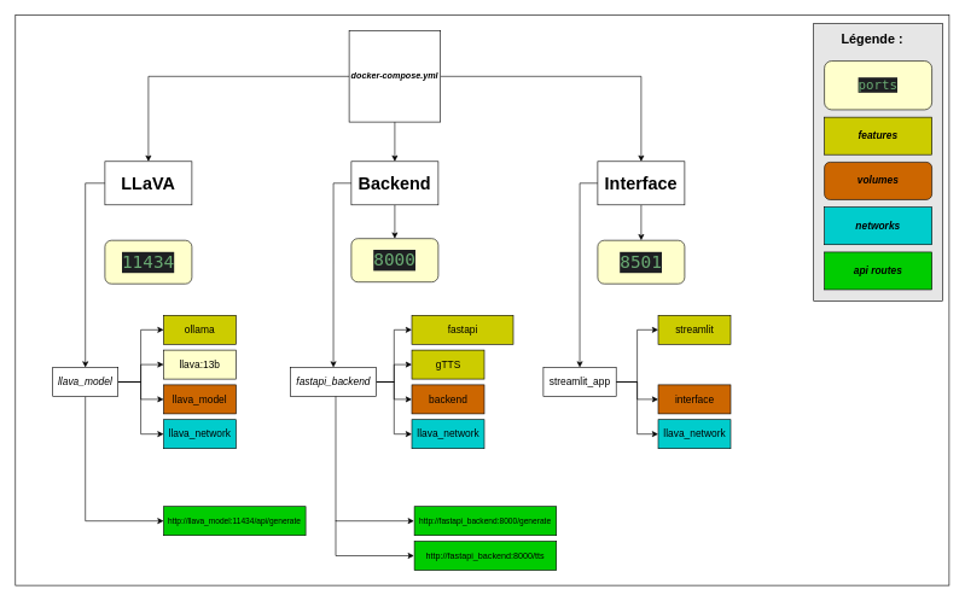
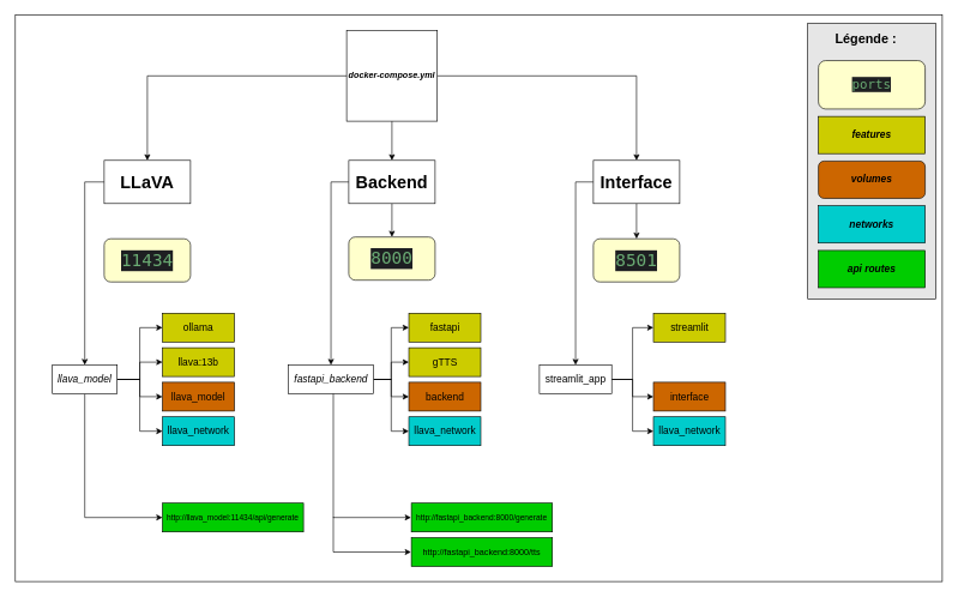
  <mxCell id="0" />
  <mxCell id="1" parent="0" />
  <mxCell id="2" value="" style="rounded=0;whiteSpace=wrap;html=1;" vertex="1" parent="1"><mxGeometry x="20.5" y="20" width="1288.5" height="788" as="geometry" /></mxCell>
  <mxCell id="3" style="edgeStyle=orthogonalEdgeStyle;rounded=0;orthogonalLoop=1;jettySize=auto;html=1;entryX=0.5;entryY=0;entryDx=0;entryDy=0;" edge="1" parent="1" source="4" target="23"><mxGeometry relative="1" as="geometry"><Array as="points"><mxPoint x="117" y="253" /></Array></mxGeometry></mxCell>
  <mxCell id="4" value="&lt;b&gt;&lt;font face=&quot;Helvetica&quot; style=&quot;font-size: 24px;&quot;&gt;LLaVA&lt;/font&gt;&lt;/b&gt;" style="rounded=0;whiteSpace=wrap;html=1;" vertex="1" parent="1"><mxGeometry x="144" y="222.5" width="120" height="60" as="geometry" /></mxCell>
  <mxCell id="5" style="edgeStyle=orthogonalEdgeStyle;rounded=0;orthogonalLoop=1;jettySize=auto;html=1;entryX=0.5;entryY=0;entryDx=0;entryDy=0;" edge="1" parent="1" source="7" target="17"><mxGeometry relative="1" as="geometry" /></mxCell>
  <mxCell id="6" style="edgeStyle=orthogonalEdgeStyle;rounded=0;orthogonalLoop=1;jettySize=auto;html=1;entryX=0.5;entryY=0;entryDx=0;entryDy=0;" edge="1" parent="1" source="7" target="40"><mxGeometry relative="1" as="geometry"><Array as="points"><mxPoint x="800" y="253" /></Array></mxGeometry></mxCell>
  <mxCell id="7" value="&lt;font style=&quot;font-size: 24px;&quot;&gt;&lt;b&gt;Interface&lt;/b&gt;&lt;/font&gt;" style="rounded=0;whiteSpace=wrap;html=1;" vertex="1" parent="1"><mxGeometry x="824" y="222.5" width="120" height="60" as="geometry" /></mxCell>
  <mxCell id="8" style="edgeStyle=orthogonalEdgeStyle;rounded=0;orthogonalLoop=1;jettySize=auto;html=1;" edge="1" parent="1" source="10" target="16"><mxGeometry relative="1" as="geometry" /></mxCell>
  <mxCell id="9" style="edgeStyle=orthogonalEdgeStyle;rounded=0;orthogonalLoop=1;jettySize=auto;html=1;entryX=0.5;entryY=0;entryDx=0;entryDy=0;" edge="1" parent="1" source="10" target="32"><mxGeometry relative="1" as="geometry"><Array as="points"><mxPoint x="460" y="253" /></Array></mxGeometry></mxCell>
  <mxCell id="10" value="&lt;font style=&quot;font-size: 24px;&quot;&gt;&lt;b&gt;Backend&lt;/b&gt;&lt;/font&gt;" style="rounded=0;whiteSpace=wrap;html=1;" vertex="1" parent="1"><mxGeometry x="484" y="222.5" width="120" height="60" as="geometry" /></mxCell>
  <mxCell id="11" style="edgeStyle=orthogonalEdgeStyle;rounded=0;orthogonalLoop=1;jettySize=auto;html=1;entryX=0.5;entryY=0;entryDx=0;entryDy=0;" edge="1" parent="1" source="14" target="4"><mxGeometry relative="1" as="geometry" /></mxCell>
  <mxCell id="12" style="edgeStyle=orthogonalEdgeStyle;rounded=0;orthogonalLoop=1;jettySize=auto;html=1;entryX=0.5;entryY=0;entryDx=0;entryDy=0;" edge="1" parent="1" source="14" target="10"><mxGeometry relative="1" as="geometry" /></mxCell>
  <mxCell id="13" style="edgeStyle=orthogonalEdgeStyle;rounded=0;orthogonalLoop=1;jettySize=auto;html=1;" edge="1" parent="1" source="14" target="7"><mxGeometry relative="1" as="geometry" /></mxCell>
  <mxCell id="14" value="&lt;i&gt;&lt;b&gt;docker-compose.yml&lt;/b&gt;&lt;/i&gt;" style="whiteSpace=wrap;html=1;aspect=fixed;fillColor=#FFFFFF;" vertex="1" parent="1"><mxGeometry x="481" y="42" width="126" height="126" as="geometry" /></mxCell>
  <mxCell id="15" value="&lt;div style=&quot;background-color:#1e1f22;color:#bcbec4&quot;&gt;&lt;pre style=&quot;font-family: &amp;quot;JetBrains Mono&amp;quot;, monospace;&quot;&gt;&lt;span style=&quot;color: rgb(106, 171, 115);&quot;&gt;&lt;font style=&quot;font-size: 24px;&quot;&gt;11434&lt;/font&gt;&lt;/span&gt;&lt;/pre&gt;&lt;/div&gt;" style="rounded=1;whiteSpace=wrap;html=1;fillColor=#FFFFCC;" vertex="1" parent="1"><mxGeometry x="144" y="331.5" width="120" height="60" as="geometry" /></mxCell>
  <mxCell id="16" value="&lt;div style=&quot;background-color:#1e1f22;color:#bcbec4&quot;&gt;&lt;pre style=&quot;font-family: &amp;quot;JetBrains Mono&amp;quot;, monospace;&quot;&gt;&lt;span style=&quot;color: rgb(106, 171, 115);&quot;&gt;&lt;font style=&quot;font-size: 24px;&quot;&gt;8000&lt;/font&gt;&lt;/span&gt;&lt;/pre&gt;&lt;/div&gt;" style="rounded=1;whiteSpace=wrap;html=1;fillColor=#FFFFCC;" vertex="1" parent="1"><mxGeometry x="484" y="329" width="120" height="60" as="geometry" /></mxCell>
  <mxCell id="17" value="&lt;div style=&quot;background-color:#1e1f22;color:#bcbec4&quot;&gt;&lt;pre style=&quot;font-family: &amp;quot;JetBrains Mono&amp;quot;, monospace;&quot;&gt;&lt;span style=&quot;color: rgb(106, 171, 115);&quot;&gt;&lt;font style=&quot;font-size: 24px;&quot;&gt;8501&lt;/font&gt;&lt;/span&gt;&lt;/pre&gt;&lt;/div&gt;" style="rounded=1;whiteSpace=wrap;html=1;fillColor=#FFFFCC;" vertex="1" parent="1"><mxGeometry x="824" y="331.5" width="120" height="60" as="geometry" /></mxCell>
  <mxCell id="18" style="edgeStyle=orthogonalEdgeStyle;rounded=0;orthogonalLoop=1;jettySize=auto;html=1;entryX=0;entryY=0.5;entryDx=0;entryDy=0;" edge="1" parent="1" source="23" target="25"><mxGeometry relative="1" as="geometry" /></mxCell>
  <mxCell id="19" style="edgeStyle=orthogonalEdgeStyle;rounded=0;orthogonalLoop=1;jettySize=auto;html=1;entryX=0;entryY=0.5;entryDx=0;entryDy=0;" edge="1" parent="1" source="23" target="26"><mxGeometry relative="1" as="geometry" /></mxCell>
  <mxCell id="20" style="edgeStyle=orthogonalEdgeStyle;rounded=0;orthogonalLoop=1;jettySize=auto;html=1;entryX=0;entryY=0.5;entryDx=0;entryDy=0;" edge="1" parent="1" source="23" target="24"><mxGeometry relative="1" as="geometry" /></mxCell>
  <mxCell id="21" style="edgeStyle=orthogonalEdgeStyle;rounded=0;orthogonalLoop=1;jettySize=auto;html=1;entryX=0;entryY=0.5;entryDx=0;entryDy=0;" edge="1" parent="1" source="23" target="27"><mxGeometry relative="1" as="geometry" /></mxCell>
  <mxCell id="22" style="edgeStyle=orthogonalEdgeStyle;rounded=0;orthogonalLoop=1;jettySize=auto;html=1;entryX=0;entryY=0.5;entryDx=0;entryDy=0;" edge="1" parent="1" source="23" target="44"><mxGeometry relative="1" as="geometry"><mxPoint x="117" y="723" as="targetPoint" /><Array as="points"><mxPoint x="117" y="719" /></Array></mxGeometry></mxCell>
  <mxCell id="23" value="&lt;div&gt;&lt;font face=&quot;Helvetica&quot; style=&quot;font-size: 14px;&quot;&gt;&lt;i&gt;llava_model&lt;/i&gt;&lt;/font&gt;&lt;/div&gt;" style="rounded=0;whiteSpace=wrap;html=1;" vertex="1" parent="1"><mxGeometry x="72" y="507" width="90" height="40" as="geometry" /></mxCell>
  <mxCell id="24" value="&lt;font face=&quot;Helvetica&quot; style=&quot;font-size: 14px;&quot;&gt;ollama&lt;/font&gt;" style="rounded=0;whiteSpace=wrap;html=1;fillColor=#CCCC00;" vertex="1" parent="1"><mxGeometry x="225" y="435" width="100" height="40" as="geometry" /></mxCell>
- <mxCell id="25" value="&lt;font face=&quot;Helvetica&quot; style=&quot;font-size: 14px;&quot;&gt;llava:13b&lt;/font&gt;" style="rounded=0;whiteSpace=wrap;html=1;fillColor=#ffffcc;" vertex="1" parent="1"><mxGeometry x="225" y="483" width="100" height="40" as="geometry" /></mxCell>
+ <mxCell id="25" value="&lt;font face=&quot;Helvetica&quot; style=&quot;font-size: 14px;&quot;&gt;llava:13b&lt;/font&gt;" style="rounded=0;whiteSpace=wrap;html=1;fillColor=#CCCC00;" vertex="1" parent="1"><mxGeometry x="225" y="483" width="100" height="40" as="geometry" /></mxCell>
  <mxCell id="26" value="&lt;font face=&quot;Helvetica&quot; style=&quot;font-size: 14px;&quot;&gt;llava_model&lt;/font&gt;" style="rounded=0;whiteSpace=wrap;html=1;fillColor=#CC6600;" vertex="1" parent="1"><mxGeometry x="225" y="531" width="100" height="40" as="geometry" /></mxCell>
  <mxCell id="27" value="&lt;font face=&quot;Helvetica&quot; style=&quot;font-size: 14px;&quot;&gt;llava_network&lt;/font&gt;" style="rounded=0;whiteSpace=wrap;html=1;fillColor=#00CCCC;" vertex="1" parent="1"><mxGeometry x="225" y="579" width="100" height="40" as="geometry" /></mxCell>
  <mxCell id="28" style="edgeStyle=orthogonalEdgeStyle;rounded=0;orthogonalLoop=1;jettySize=auto;html=1;entryX=0;entryY=0.5;entryDx=0;entryDy=0;" edge="1" source="32" target="34" parent="1"><mxGeometry relative="1" as="geometry" /></mxCell>
  <mxCell id="29" style="edgeStyle=orthogonalEdgeStyle;rounded=0;orthogonalLoop=1;jettySize=auto;html=1;entryX=0;entryY=0.5;entryDx=0;entryDy=0;" edge="1" source="32" target="35" parent="1"><mxGeometry relative="1" as="geometry" /></mxCell>
  <mxCell id="30" style="edgeStyle=orthogonalEdgeStyle;rounded=0;orthogonalLoop=1;jettySize=auto;html=1;entryX=0;entryY=0.5;entryDx=0;entryDy=0;" edge="1" source="32" target="33" parent="1"><mxGeometry relative="1" as="geometry" /></mxCell>
  <mxCell id="31" style="edgeStyle=orthogonalEdgeStyle;rounded=0;orthogonalLoop=1;jettySize=auto;html=1;entryX=0;entryY=0.5;entryDx=0;entryDy=0;" edge="1" source="32" target="36" parent="1"><mxGeometry relative="1" as="geometry" /></mxCell>
  <mxCell id="32" value="&lt;div&gt;&lt;font face=&quot;Helvetica&quot; style=&quot;font-size: 14px;&quot;&gt;&lt;i&gt;fastapi_backend&lt;/i&gt;&lt;/font&gt;&lt;/div&gt;" style="rounded=0;whiteSpace=wrap;html=1;" vertex="1" parent="1"><mxGeometry x="400" y="507" width="118.5" height="40" as="geometry" /></mxCell>
- <mxCell id="33" value="&lt;font face=&quot;Helvetica&quot; style=&quot;font-size: 14px;&quot;&gt;fastapi&lt;/font&gt;" style="rounded=0;whiteSpace=wrap;html=1;fillColor=#CCCC00;" vertex="1" parent="1"><mxGeometry x="567.5" y="435" width="140" height="40" as="geometry" /></mxCell>
+ <mxCell id="33" value="&lt;font face=&quot;Helvetica&quot; style=&quot;font-size: 14px;&quot;&gt;fastapi&lt;/font&gt;" style="rounded=0;whiteSpace=wrap;html=1;fillColor=#CCCC00;" vertex="1" parent="1"><mxGeometry x="567.5" y="435" width="100" height="40" as="geometry" /></mxCell>
  <mxCell id="34" value="&lt;font face=&quot;Helvetica&quot; style=&quot;font-size: 14px;&quot;&gt;gTTS&lt;/font&gt;" style="rounded=0;whiteSpace=wrap;html=1;fillColor=#CCCC00;" vertex="1" parent="1"><mxGeometry x="567.5" y="483" width="100" height="40" as="geometry" /></mxCell>
  <mxCell id="35" value="&lt;font face=&quot;Helvetica&quot; style=&quot;font-size: 14px;&quot;&gt;backend&lt;/font&gt;" style="rounded=0;whiteSpace=wrap;html=1;fillColor=#CC6600;" vertex="1" parent="1"><mxGeometry x="567.5" y="531" width="100" height="40" as="geometry" /></mxCell>
  <mxCell id="36" value="&lt;font face=&quot;Helvetica&quot; style=&quot;font-size: 14px;&quot;&gt;llava_network&lt;/font&gt;" style="rounded=0;whiteSpace=wrap;html=1;fillColor=#00CCCC;" vertex="1" parent="1"><mxGeometry x="567.5" y="579" width="100" height="40" as="geometry" /></mxCell>
  <mxCell id="37" style="edgeStyle=orthogonalEdgeStyle;rounded=0;orthogonalLoop=1;jettySize=auto;html=1;entryX=0;entryY=0.5;entryDx=0;entryDy=0;" edge="1" source="40" target="42" parent="1"><mxGeometry relative="1" as="geometry" /></mxCell>
  <mxCell id="38" style="edgeStyle=orthogonalEdgeStyle;rounded=0;orthogonalLoop=1;jettySize=auto;html=1;entryX=0;entryY=0.5;entryDx=0;entryDy=0;" edge="1" source="40" target="41" parent="1"><mxGeometry relative="1" as="geometry" /></mxCell>
  <mxCell id="39" style="edgeStyle=orthogonalEdgeStyle;rounded=0;orthogonalLoop=1;jettySize=auto;html=1;entryX=0;entryY=0.5;entryDx=0;entryDy=0;" edge="1" source="40" target="43" parent="1"><mxGeometry relative="1" as="geometry" /></mxCell>
  <mxCell id="40" value="&lt;font face=&quot;Helvetica&quot; style=&quot;font-size: 14px;&quot;&gt;streamlit_app&lt;/font&gt;" style="rounded=0;whiteSpace=wrap;html=1;" vertex="1" parent="1"><mxGeometry x="749" y="507" width="100.5" height="40" as="geometry" /></mxCell>
  <mxCell id="41" value="&lt;font face=&quot;Helvetica&quot; style=&quot;font-size: 14px;&quot;&gt;streamlit&lt;/font&gt;" style="rounded=0;whiteSpace=wrap;html=1;fillColor=#CCCC00;" vertex="1" parent="1"><mxGeometry x="907.5" y="435" width="100" height="40" as="geometry" /></mxCell>
  <mxCell id="42" value="&lt;font face=&quot;Helvetica&quot; style=&quot;font-size: 14px;&quot;&gt;interface&lt;/font&gt;" style="rounded=0;whiteSpace=wrap;html=1;fillColor=#CC6600;" vertex="1" parent="1"><mxGeometry x="907.5" y="531" width="100" height="40" as="geometry" /></mxCell>
  <mxCell id="43" value="&lt;font face=&quot;Helvetica&quot; style=&quot;font-size: 14px;&quot;&gt;llava_network&lt;/font&gt;" style="rounded=0;whiteSpace=wrap;html=1;fillColor=#00CCCC;" vertex="1" parent="1"><mxGeometry x="907.5" y="579" width="100" height="40" as="geometry" /></mxCell>
  <mxCell id="44" value="&lt;font style=&quot;font-size: 11px;&quot;&gt;http://llava_model:11434/api/generate&lt;/font&gt;" style="rounded=0;whiteSpace=wrap;html=1;fillColor=#00CC00;" vertex="1" parent="1"><mxGeometry x="225" y="699" width="196" height="40" as="geometry" /></mxCell>
  <mxCell id="45" style="edgeStyle=orthogonalEdgeStyle;rounded=0;orthogonalLoop=1;jettySize=auto;html=1;entryX=0;entryY=0.5;entryDx=0;entryDy=0;" edge="1" parent="1"><mxGeometry relative="1" as="geometry"><mxPoint x="462.5" y="547" as="sourcePoint" /><mxPoint x="570.5" y="719" as="targetPoint" /><Array as="points"><mxPoint x="462.5" y="719" /></Array></mxGeometry></mxCell>
  <mxCell id="46" style="edgeStyle=orthogonalEdgeStyle;rounded=0;orthogonalLoop=1;jettySize=auto;html=1;entryX=0;entryY=0.5;entryDx=0;entryDy=0;" edge="1" parent="1"><mxGeometry relative="1" as="geometry"><mxPoint x="462.5" y="718" as="sourcePoint" /><mxPoint x="570.5" y="767" as="targetPoint" /><Array as="points"><mxPoint x="462.5" y="767" /></Array></mxGeometry></mxCell>
  <mxCell id="47" value="&lt;font style=&quot;font-size: 11px;&quot;&gt;http://fastapi_backend:8000/generate&lt;/font&gt;" style="rounded=0;whiteSpace=wrap;html=1;fillColor=#00CC00;" vertex="1" parent="1"><mxGeometry x="571" y="699" width="196" height="40" as="geometry" /></mxCell>
  <mxCell id="48" value="http://fastapi_backend:8000/tts" style="rounded=0;whiteSpace=wrap;html=1;fillColor=#00CC00;" vertex="1" parent="1"><mxGeometry x="571" y="747" width="196" height="40" as="geometry" /></mxCell>
  <mxCell id="49" value="" style="group" vertex="1" connectable="0" parent="1"><mxGeometry x="1122" y="32" width="178" height="383" as="geometry" /></mxCell>
  <mxCell id="50" value="" style="rounded=0;whiteSpace=wrap;html=1;fillColor=#E6E6E6;" vertex="1" parent="49"><mxGeometry width="178" height="383" as="geometry" /></mxCell>
  <mxCell id="51" value="&lt;font face=&quot;Helvetica&quot; style=&quot;font-size: 14px;&quot;&gt;&lt;b&gt;&lt;i&gt;features&lt;/i&gt;&lt;/b&gt;&lt;/font&gt;" style="rounded=0;whiteSpace=wrap;html=1;fillColor=#CCCC00;" vertex="1" parent="49"><mxGeometry x="14.833" y="129.392" width="148.333" height="51.757" as="geometry" /></mxCell>
  <mxCell id="52" value="&lt;font face=&quot;Helvetica&quot; style=&quot;font-size: 14px;&quot;&gt;&lt;b&gt;&lt;i&gt;volumes&lt;/i&gt;&lt;/b&gt;&lt;/font&gt;" style="whiteSpace=wrap;html=1;fillColor=#CC6600;rounded=1;" vertex="1" parent="49"><mxGeometry x="14.833" y="191.5" width="148.333" height="51.757" as="geometry" /></mxCell>
  <mxCell id="53" value="&lt;font face=&quot;Helvetica&quot; style=&quot;font-size: 14px;&quot;&gt;&lt;i&gt;&lt;b&gt;networks&lt;/b&gt;&lt;/i&gt;&lt;/font&gt;" style="rounded=0;whiteSpace=wrap;html=1;fillColor=#00CCCC;" vertex="1" parent="49"><mxGeometry x="14.833" y="253.608" width="148.333" height="51.757" as="geometry" /></mxCell>
  <mxCell id="54" value="&lt;div style=&quot;background-color:#1e1f22;color:#bcbec4&quot;&gt;&lt;pre style=&quot;font-family: &amp;quot;JetBrains Mono&amp;quot;, monospace;&quot;&gt;&lt;span style=&quot;color: rgb(106, 171, 115);&quot;&gt;&lt;font style=&quot;font-size: 18px;&quot;&gt;ports&lt;/font&gt;&lt;/span&gt;&lt;/pre&gt;&lt;/div&gt;" style="rounded=1;whiteSpace=wrap;html=1;fillColor=#FFFFCC;" vertex="1" parent="49"><mxGeometry x="14.833" y="51.757" width="148.333" height="67.284" as="geometry" /></mxCell>
  <mxCell id="55" value="&lt;b&gt;&lt;font style=&quot;font-size: 18px;&quot;&gt;Légende :&lt;/font&gt;&lt;/b&gt;" style="text;html=1;align=center;verticalAlign=middle;whiteSpace=wrap;rounded=0;" vertex="1" parent="49"><mxGeometry x="14.833" y="2.588" width="132.017" height="38.818" as="geometry" /></mxCell>
  <mxCell id="56" value="&lt;font face=&quot;Helvetica&quot; style=&quot;font-size: 14px;&quot;&gt;&lt;i&gt;&lt;b&gt;api routes&lt;/b&gt;&lt;/i&gt;&lt;/font&gt;" style="rounded=0;whiteSpace=wrap;html=1;fillColor=#00CC00;" vertex="1" parent="49"><mxGeometry x="14.833" y="315.716" width="148.333" height="51.757" as="geometry" /></mxCell>
